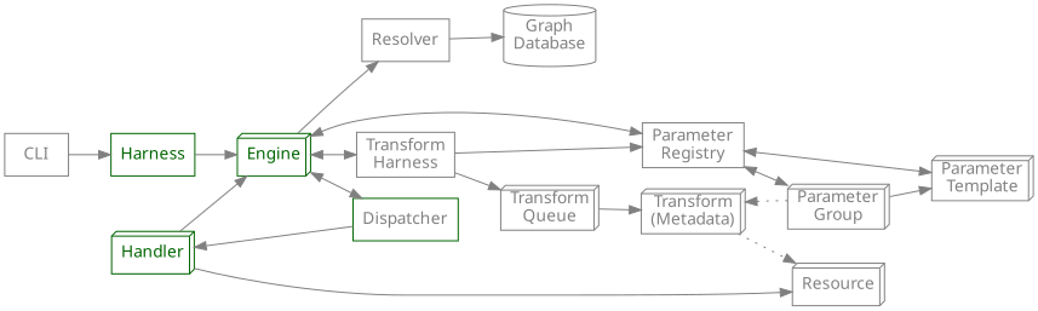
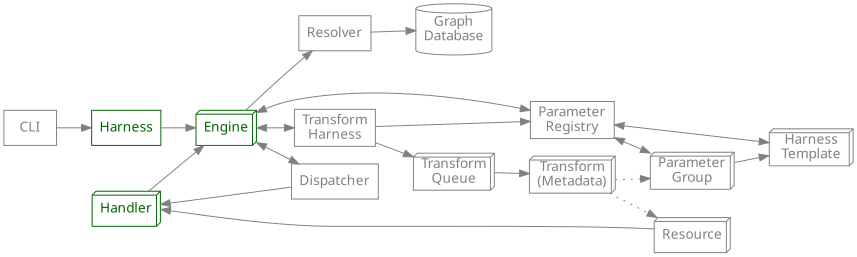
  digraph {
    rankdir=LR
    node [color="#808080" fontcolor="#808080" fontname="Lucida Grande, Lucida Sans Unicode, sans-serif" shape=box3d]
    edge [color="#808080" fontcolor="#808080" fontname="Lucida Grande, Lucida Sans Unicode, sans-serif"]
    Handler [color=darkgreen fontcolor=darkgreen]
    Engine [color=darkgreen fontcolor=darkgreen]
    Resource
-   n4 [label="Parameter\nTemplate"]
+   n4 [label="Harness\nTemplate"]
    n5 [label="Parameter\nGroup"]
    n6 [label="Transform\nQueue"]
    n7 [label="Transform\n(Metadata)"]
    Harness [color=darkgreen fontcolor=darkgreen shape=box]
    n9 [label="Transform\nHarness" shape=box]
    n10 [label="Parameter\nRegistry" shape=box]
-   Dispatcher [color=darkgreen shape=box]
+   Dispatcher [shape=box]
    Resolver [shape=box]
    n13 [label="Graph\nDatabase" shape=cylinder]
    CLI [shape=box]
    subgraph sub_1 {
      Resource
      n4
      n5
      n6
      n7
      subgraph sub_2 {
        Handler
        Engine
      }
    }
    subgraph sub_3 {
      Harness
    }
    subgraph sub_4 {
      Engine
      n4
      n5
      n9
      n10
      Dispatcher
    }
    subgraph sub_5 {
      Resource
      n5
      n7
    }
    Handler -> Engine
-   Handler -> Resource
+   Resource -> Handler
    Engine -> n9 [dir=both]
    Engine -> n10 [dir=both]
    Engine -> Dispatcher [dir=both]
    Engine -> Resolver
    n5 -> n4
    n6 -> n7
    n7 -> Resource [style=dotted]
-   n5 -> n7 [style=dotted]
+   n7 -> n5 [style=dotted]
    Harness -> Engine
    n9 -> n6
    n9 -> n10
    n10 -> n4 [dir=both]
    n10 -> n5 [dir=both]
    Dispatcher -> Handler
    Resolver -> n13
    CLI -> Harness
  }
